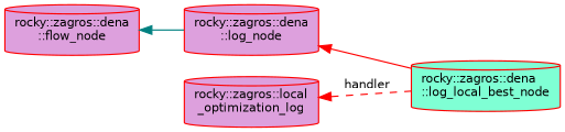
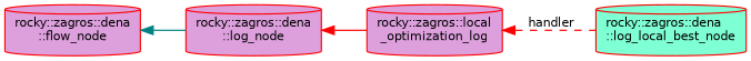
  digraph {
    rankdir=LR
    node [color=red fillcolor=plum fontname=Helvetica fontsize=10 shape=cylinder style=filled]
    edge [color=red dir=back fontname=Helvetica fontsize=10 labelfontname=Helvetica labelfontsize=10 style=solid]
    n1 [fillcolor=aquamarine fontcolor=black height=0.2 label="rocky::zagros::dena\l::log_local_best_node" width=0.4]
    n2 [height=0.2 label="rocky::zagros::dena\l::log_node" width=0.4]
    n3 [height=0.2 label="rocky::zagros::dena\l::flow_node" width=0.4]
    n4 [height=0.2 label="rocky::zagros::local\l_optimization_log" width=0.4]
-   n2 -> n1
+   n2 -> n4
    n3 -> n2 [color=teal]
    n4 -> n1 [label=" handler" style=dashed]
  }
